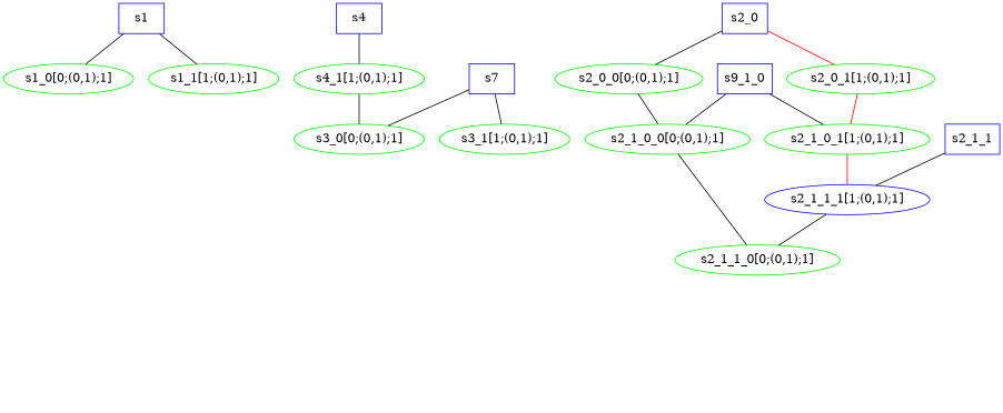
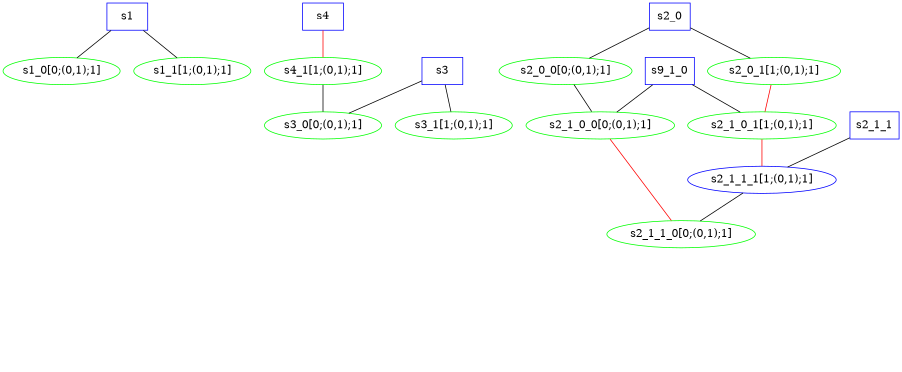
  graph {
    fontsize=20
    label="\n\n\n"
    node [color="#00FF00" fontcolor=black shape=ellipse]
    edge [color=black]
    n1 [color="#0000FF" label=s1 shape=rectangle]
    n2 [label="s1_0[0;(0,1);1]"]
    n3 [label="s1_1[1;(0,1);1]"]
    n4 [color="#0000FF" label=s4 shape=rectangle]
    n5 [label="s4_1[1;(0,1);1]"]
    n6 [label="s3_0[0;(0,1);1]"]
-   n7 [color="#0000FF" label=s7 shape=rectangle]
+   n7 [color="#0000FF" label=s3 shape=rectangle]
    n8 [label="s3_1[1;(0,1);1]"]
    n9 [color="#0000FF" label=s2_0 shape=rectangle]
    n10 [label="s2_0_0[0;(0,1);1]"]
    n11 [label="s2_0_1[1;(0,1);1]"]
    n12 [label="s2_1_0_0[0;(0,1);1]"]
    n13 [label="s2_1_0_1[1;(0,1);1]"]
    n14 [label="s2_1_1_0[0;(0,1);1]"]
    n15 [color="#0000FF" label="s2_1_1_1[1;(0,1);1]"]
    n16 [color="#0000FF" label=s9_1_0 shape=rectangle]
    n17 [color="#0000FF" label=s2_1_1 shape=rectangle]
    n1 -- n2
    n1 -- n3
-   n4 -- n5
+   n4 -- n5 [color=red]
    n5 -- n6
    n7 -- n6
    n7 -- n8
    n9 -- n10
-   n9 -- n11 [color=red]
+   n9 -- n11
    n10 -- n12
    n11 -- n13 [color=red]
-   n12 -- n14
+   n12 -- n14 [color=red]
    n13 -- n15 [color=red]
    n15 -- n14
    n16 -- n12
    n16 -- n13
    n17 -- n15
  }
